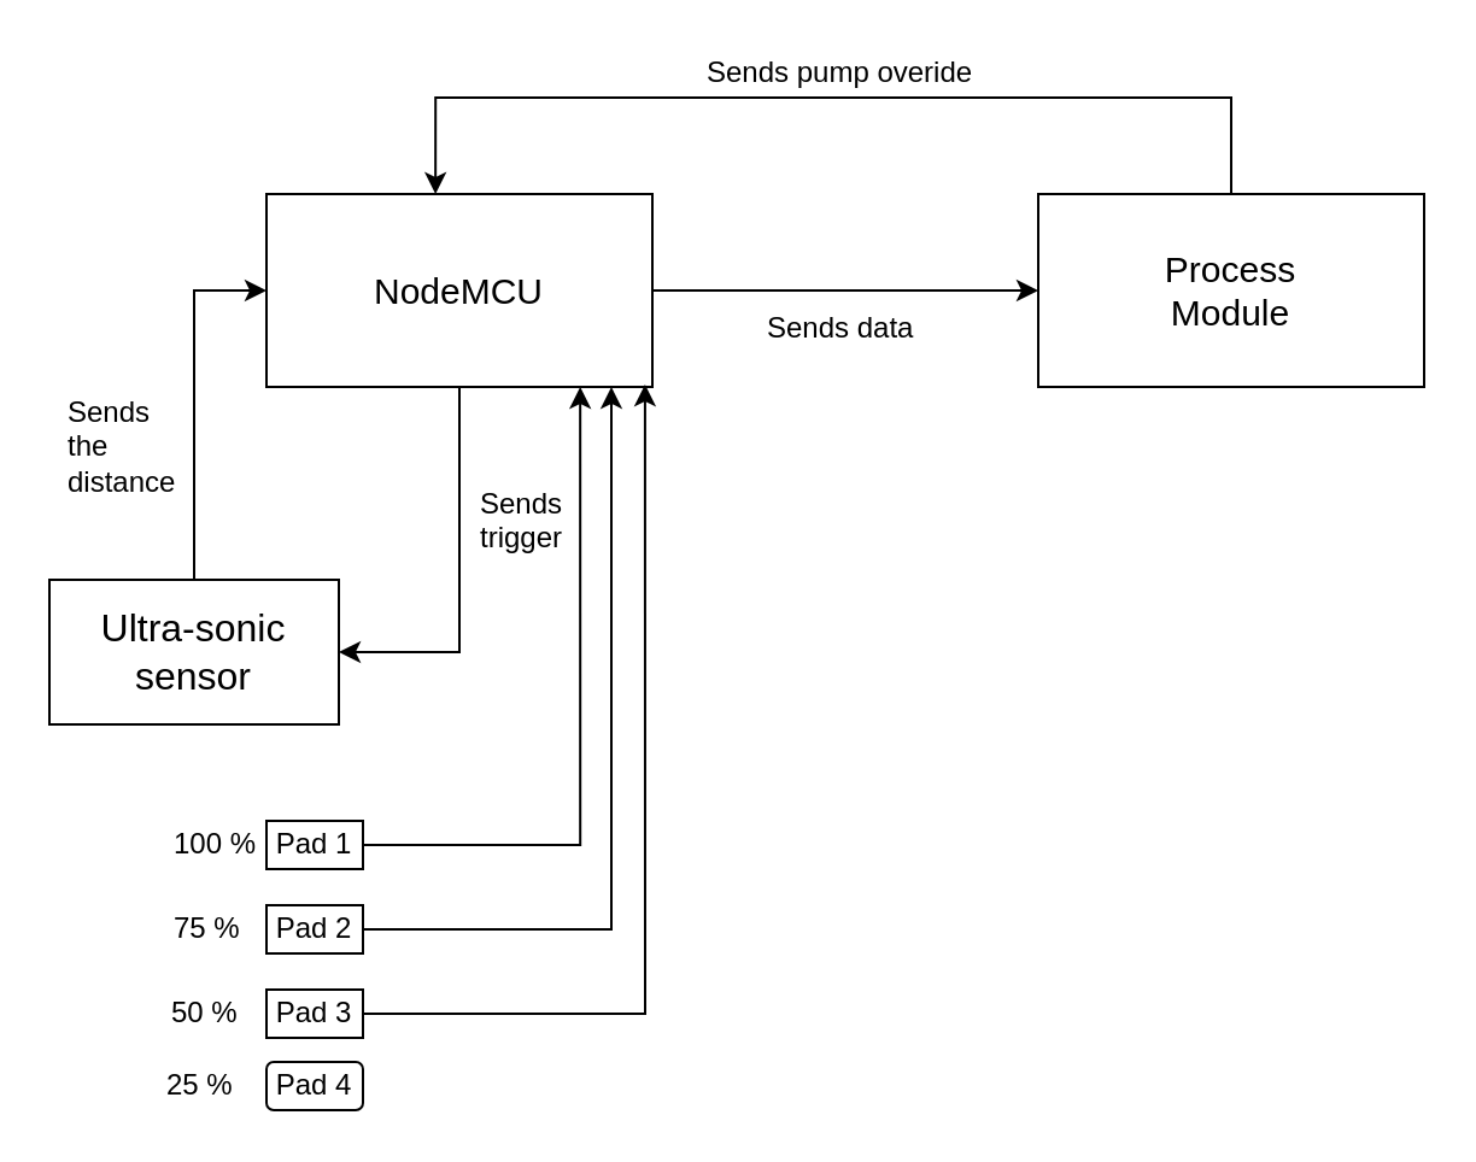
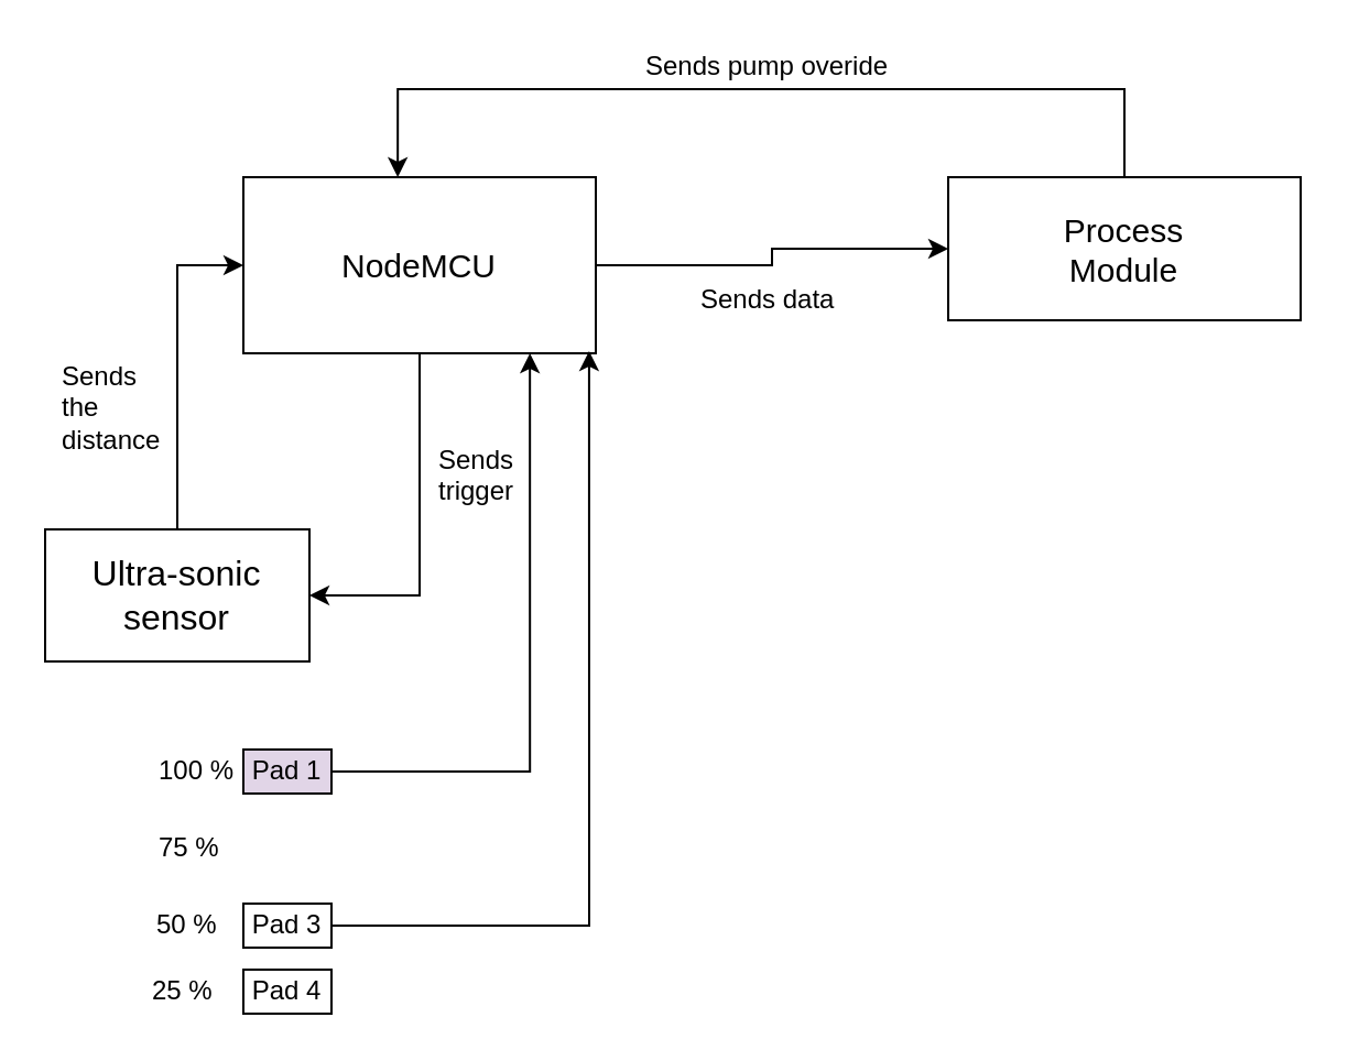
  <mxCell id="0" />
  <mxCell id="1" parent="0" />
  <mxCell id="2" style="edgeStyle=orthogonalEdgeStyle;rounded=0;orthogonalLoop=1;jettySize=auto;html=1;entryX=0.438;entryY=0;entryDx=0;entryDy=0;entryPerimeter=0;" edge="1" parent="1" source="3" target="6"><mxGeometry relative="1" as="geometry"><Array as="points"><mxPoint x="510" y="40" /><mxPoint x="180" y="40" /></Array></mxGeometry></mxCell>
- <mxCell id="3" value="&lt;font style=&quot;font-size: 15px&quot;&gt;Process&lt;br&gt;Module&lt;/font&gt;" style="rounded=0;whiteSpace=wrap;html=1;" vertex="1" parent="1"><mxGeometry x="430" y="80" width="160" height="80" as="geometry" /></mxCell>
+ <mxCell id="3" value="&lt;font style=&quot;font-size: 15px&quot;&gt;Process&lt;br&gt;Module&lt;/font&gt;" style="rounded=0;whiteSpace=wrap;html=1;" vertex="1" parent="1"><mxGeometry x="430" y="80" width="160" height="65" as="geometry" /></mxCell>
  <mxCell id="4" style="edgeStyle=orthogonalEdgeStyle;rounded=0;orthogonalLoop=1;jettySize=auto;html=1;entryX=1;entryY=0.5;entryDx=0;entryDy=0;" edge="1" parent="1" source="6" target="8"><mxGeometry relative="1" as="geometry" /></mxCell>
  <mxCell id="5" style="edgeStyle=orthogonalEdgeStyle;rounded=0;orthogonalLoop=1;jettySize=auto;html=1;" edge="1" parent="1" source="6" target="3"><mxGeometry relative="1" as="geometry" /></mxCell>
  <mxCell id="6" value="&lt;font style=&quot;font-size: 15px&quot;&gt;NodeMCU&lt;/font&gt;" style="rounded=0;whiteSpace=wrap;html=1;" vertex="1" parent="1"><mxGeometry x="110" y="80" width="160" height="80" as="geometry" /></mxCell>
  <mxCell id="7" style="edgeStyle=orthogonalEdgeStyle;rounded=0;orthogonalLoop=1;jettySize=auto;html=1;entryX=0;entryY=0.5;entryDx=0;entryDy=0;" edge="1" parent="1" source="8" target="6"><mxGeometry relative="1" as="geometry" /></mxCell>
  <mxCell id="8" value="&lt;font style=&quot;font-size: 16px&quot;&gt;Ultra-sonic sensor&lt;/font&gt;" style="rounded=0;whiteSpace=wrap;html=1;" vertex="1" parent="1"><mxGeometry x="20" y="240" width="120" height="60" as="geometry" /></mxCell>
  <mxCell id="9" value="Sends&lt;br&gt;trigger" style="text;html=1;resizable=0;points=[];autosize=1;align=left;verticalAlign=top;spacingTop=-4;" vertex="1" parent="1"><mxGeometry x="197" y="199" width="50" height="30" as="geometry" /></mxCell>
  <mxCell id="10" value="Sends&lt;br&gt;the&amp;nbsp;&lt;br&gt;distance" style="text;html=1;resizable=0;points=[];autosize=1;align=left;verticalAlign=top;spacingTop=-4;" vertex="1" parent="1"><mxGeometry x="26" y="161" width="60" height="40" as="geometry" /></mxCell>
  <mxCell id="11" value="Sends data" style="text;html=1;resizable=0;points=[];autosize=1;align=left;verticalAlign=top;spacingTop=-4;" vertex="1" parent="1"><mxGeometry x="316" y="126" width="80" height="20" as="geometry" /></mxCell>
  <mxCell id="12" value="Sends pump overide" style="text;html=1;resizable=0;points=[];autosize=1;align=left;verticalAlign=top;spacingTop=-4;" vertex="1" parent="1"><mxGeometry x="291" y="20" width="130" height="20" as="geometry" /></mxCell>
  <mxCell id="13" style="edgeStyle=orthogonalEdgeStyle;rounded=0;orthogonalLoop=1;jettySize=auto;html=1;entryX=0.813;entryY=1;entryDx=0;entryDy=0;entryPerimeter=0;" edge="1" parent="1" source="14" target="6"><mxGeometry relative="1" as="geometry"><Array as="points"><mxPoint x="240" y="350" /></Array></mxGeometry></mxCell>
- <mxCell id="14" value="Pad 1" style="rounded=0;whiteSpace=wrap;html=1;" vertex="1" parent="1"><mxGeometry x="110" y="340" width="40" height="20" as="geometry" /></mxCell>
- <mxCell id="15" style="edgeStyle=orthogonalEdgeStyle;rounded=0;orthogonalLoop=1;jettySize=auto;html=1;" edge="1" parent="1" source="16" target="6"><mxGeometry relative="1" as="geometry"><Array as="points"><mxPoint x="253" y="385" /></Array></mxGeometry></mxCell>
- <mxCell id="16" value="Pad 2" style="rounded=0;whiteSpace=wrap;html=1;" vertex="1" parent="1"><mxGeometry x="110" y="375" width="40" height="20" as="geometry" /></mxCell>
+ <mxCell id="14" value="Pad 1" style="rounded=0;whiteSpace=wrap;html=1;fillColor=#e1d5e7;" vertex="1" parent="1"><mxGeometry x="110" y="340" width="40" height="20" as="geometry" /></mxCell>
  <mxCell id="17" style="edgeStyle=orthogonalEdgeStyle;rounded=0;orthogonalLoop=1;jettySize=auto;html=1;entryX=0.981;entryY=0.988;entryDx=0;entryDy=0;entryPerimeter=0;" edge="1" parent="1" source="18" target="6"><mxGeometry relative="1" as="geometry"><Array as="points"><mxPoint x="267" y="420" /></Array></mxGeometry></mxCell>
  <mxCell id="18" value="Pad 3" style="rounded=0;whiteSpace=wrap;html=1;" vertex="1" parent="1"><mxGeometry x="110" y="410" width="40" height="20" as="geometry" /></mxCell>
- <mxCell id="19" value="Pad 4" style="whiteSpace=wrap;html=1;rounded=1;" vertex="1" parent="1"><mxGeometry x="110" y="440" width="40" height="20" as="geometry" /></mxCell>
+ <mxCell id="19" value="Pad 4" style="rounded=0;whiteSpace=wrap;html=1;" vertex="1" parent="1"><mxGeometry x="110" y="440" width="40" height="20" as="geometry" /></mxCell>
  <mxCell id="20" value="25 %" style="text;html=1;resizable=0;points=[];autosize=1;align=left;verticalAlign=top;spacingTop=-4;" vertex="1" parent="1"><mxGeometry x="67" y="440" width="40" height="20" as="geometry" /></mxCell>
  <mxCell id="21" value="50 %" style="text;html=1;resizable=0;points=[];autosize=1;align=left;verticalAlign=top;spacingTop=-4;" vertex="1" parent="1"><mxGeometry x="69" y="410" width="40" height="20" as="geometry" /></mxCell>
  <mxCell id="22" value="75 %" style="text;html=1;resizable=0;points=[];autosize=1;align=left;verticalAlign=top;spacingTop=-4;" vertex="1" parent="1"><mxGeometry x="70" y="375" width="40" height="20" as="geometry" /></mxCell>
  <mxCell id="23" value="100 %" style="text;html=1;resizable=0;points=[];autosize=1;align=left;verticalAlign=top;spacingTop=-4;" vertex="1" parent="1"><mxGeometry x="70" y="340" width="50" height="20" as="geometry" /></mxCell>
